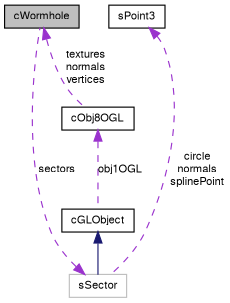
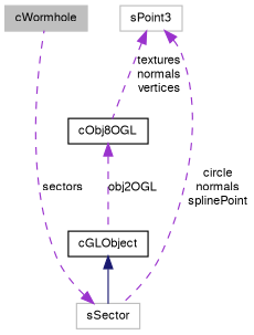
  digraph {
    node [color=black fillcolor=white fontname=FreeSans fontsize=10 shape=record style=filled]
    edge [color=darkorchid3 dir=back fontname=FreeSans fontsize=10 labelfontname=FreeSans labelfontsize=10 style=dashed]
-   n1 [fillcolor=grey75 fontcolor=black height=0.2 label=cWormhole width=0.4]
+   n1 [color=grey75 fillcolor=grey75 fontcolor=black height=0.2 label=cWormhole width=0.4]
    n2 [height=0.2 label=cGLObject width=0.4]
    n3 [color=grey75 height=0.2 label=sSector width=0.4]
    n4 [height=0.2 label=cObj8OGL width=0.4]
-   n5 [height=0.2 label=sPoint3 width=0.4]
+   n5 [color=grey75 height=0.2 label=sPoint3 width=0.4]
    n2 -> n3 [color=midnightblue style=solid]
    n3 -> n1 [label=sectors]
-   n4 -> n2 [label=obj1OGL]
+   n4 -> n2 [label=obj2OGL]
    n5 -> n3 [label="circle\nnormals\nsplinePoint"]
-   n1 -> n4 [label="textures\nnormals\nvertices"]
+   n5 -> n4 [label="textures\nnormals\nvertices"]
  }
